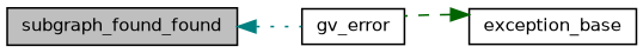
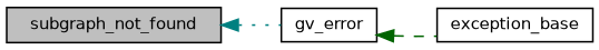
  digraph {
    rankdir=LR
    node [color=black fillcolor=white fontname=Helvetica fontsize=10 shape=record style=filled]
    edge [dir=back fontname=Helvetica fontsize=10 labelfontname=Helvetica labelfontsize=10]
-   n1 [fillcolor=grey75 fontcolor=black height=0.2 label=subgraph_found_found width=0.4]
+   n1 [fillcolor=grey75 fontcolor=black height=0.2 label=subgraph_not_found width=0.4]
    n2 [height=0.2 label=gv_error width=0.4]
    n3 [height=0.2 label=exception_base width=0.4]
    n1 -> n2 [color=teal style=dotted]
-   n3 -> n2 [color=darkgreen style=dashed]
+   n2 -> n3 [color=darkgreen style=dashed]
  }
